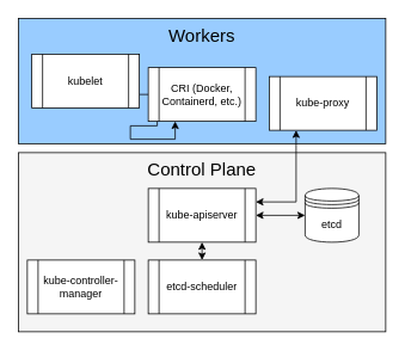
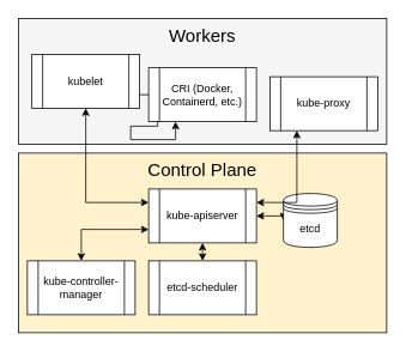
  <mxCell id="0" />
  <mxCell id="1" parent="0" />
- <mxCell id="2" value="Workers" style="whiteSpace=wrap;html=1;fontSize=20;verticalAlign=top;fillColor=#99CCFF;" parent="1" vertex="1"><mxGeometry x="20" y="20" width="410" height="140" as="geometry" /></mxCell>
+ <mxCell id="2" value="Workers" style="whiteSpace=wrap;html=1;fontSize=20;verticalAlign=top;fillColor=#f5f5f5;" parent="1" vertex="1"><mxGeometry x="20" y="20" width="410" height="140" as="geometry" /></mxCell>
  <mxCell id="3" style="edgeStyle=orthogonalEdgeStyle;rounded=0;orthogonalLoop=1;jettySize=auto;html=1;exitX=1;exitY=0.75;exitDx=0;exitDy=0;entryX=0.25;entryY=1;entryDx=0;entryDy=0;startArrow=none;startFill=0;fontSize=12;" edge="1" parent="1" source="4" target="6"><mxGeometry relative="1" as="geometry" /></mxCell>
  <mxCell id="4" value="kubelet" style="shape=process;whiteSpace=wrap;html=1;backgroundOutline=1;fontSize=12;" parent="1" vertex="1"><mxGeometry x="35" y="60" width="120" height="60" as="geometry" /></mxCell>
  <mxCell id="5" value="kube-proxy" style="shape=process;whiteSpace=wrap;html=1;backgroundOutline=1;fontSize=12;" parent="1" vertex="1"><mxGeometry x="300" y="85" width="120" height="60" as="geometry" /></mxCell>
  <mxCell id="6" value="CRI (Docker, Containerd, etc.)" style="shape=process;whiteSpace=wrap;html=1;backgroundOutline=1;fillColor=#FFFFFF;fontSize=12;" vertex="1" parent="1"><mxGeometry x="165" y="75" width="120" height="60" as="geometry" /></mxCell>
- <mxCell id="7" value="Control Plane" style="rounded=0;whiteSpace=wrap;html=1;verticalAlign=top;fontSize=20;fillColor=#F5F5F5;container=0;" parent="1" vertex="1"><mxGeometry x="20" y="170" width="410" height="200" as="geometry" /></mxCell>
+ <mxCell id="7" value="Control Plane" style="rounded=0;whiteSpace=wrap;html=1;verticalAlign=top;fontSize=20;fillColor=#fff2cc;container=0;" parent="1" vertex="1"><mxGeometry x="20" y="170" width="410" height="200" as="geometry" /></mxCell>
  <mxCell id="8" style="edgeStyle=orthogonalEdgeStyle;rounded=0;orthogonalLoop=1;jettySize=auto;html=1;exitX=1;exitY=0.5;exitDx=0;exitDy=0;entryX=0;entryY=0.5;entryDx=0;entryDy=0;fontSize=12;startArrow=classic;startFill=1;" edge="1" parent="1" source="9" target="14"><mxGeometry relative="1" as="geometry" /></mxCell>
  <mxCell id="9" value="kube-apiserver" style="shape=process;whiteSpace=wrap;html=1;backgroundOutline=1;container=0;" parent="1" vertex="1"><mxGeometry x="165" y="210" width="120" height="60" as="geometry" /></mxCell>
+ <mxCell id="10" style="edgeStyle=orthogonalEdgeStyle;rounded=0;orthogonalLoop=1;jettySize=auto;html=1;exitX=0.5;exitY=0;exitDx=0;exitDy=0;entryX=0;entryY=0.75;entryDx=0;entryDy=0;fontSize=12;startArrow=classic;startFill=1;" edge="1" parent="1" source="11" target="9"><mxGeometry relative="1" as="geometry" /></mxCell>
  <mxCell id="11" value="kube-controller-manager" style="shape=process;whiteSpace=wrap;html=1;backgroundOutline=1;container=0;" parent="1" vertex="1"><mxGeometry x="30" y="290" width="120" height="60" as="geometry" /></mxCell>
  <mxCell id="12" style="edgeStyle=orthogonalEdgeStyle;rounded=0;orthogonalLoop=1;jettySize=auto;html=1;exitX=0.5;exitY=0;exitDx=0;exitDy=0;entryX=0.5;entryY=1;entryDx=0;entryDy=0;fontSize=12;startArrow=classic;startFill=1;" edge="1" parent="1" source="13" target="9"><mxGeometry relative="1" as="geometry" /></mxCell>
  <mxCell id="13" value="etcd-scheduler" style="shape=process;whiteSpace=wrap;html=1;backgroundOutline=1;container=0;" parent="1" vertex="1"><mxGeometry x="165" y="290" width="120" height="60" as="geometry" /></mxCell>
- <mxCell id="14" value="etcd" style="shape=datastore;whiteSpace=wrap;html=1;fontSize=12;fillColor=#FFFFFF;container=0;" parent="1" vertex="1"><mxGeometry x="340" y="210" width="60" height="60" as="geometry" /></mxCell>
+ <mxCell id="14" value="etcd" style="shape=datastore;whiteSpace=wrap;html=1;fontSize=12;fillColor=#FFFFFF;container=0;" parent="1" vertex="1"><mxGeometry x="315" y="215" width="60" height="60" as="geometry" /></mxCell>
  <mxCell id="15" style="edgeStyle=orthogonalEdgeStyle;rounded=0;orthogonalLoop=1;jettySize=auto;html=1;exitX=0.25;exitY=1;exitDx=0;exitDy=0;entryX=1;entryY=0.25;entryDx=0;entryDy=0;fontSize=12;startArrow=classic;startFill=1;" edge="1" parent="1" source="5" target="9"><mxGeometry relative="1" as="geometry" /></mxCell>
+ <mxCell id="16" style="edgeStyle=orthogonalEdgeStyle;rounded=0;orthogonalLoop=1;jettySize=auto;html=1;exitX=0.5;exitY=1;exitDx=0;exitDy=0;entryX=0;entryY=0.25;entryDx=0;entryDy=0;fontSize=12;startArrow=classic;startFill=1;" edge="1" parent="1" source="4" target="9"><mxGeometry relative="1" as="geometry" /></mxCell>
